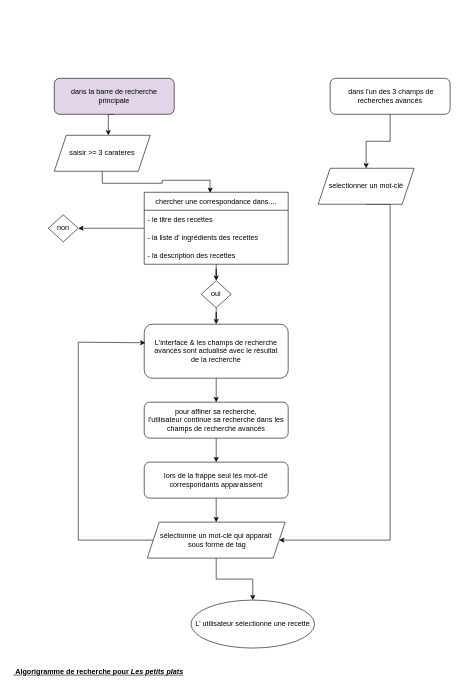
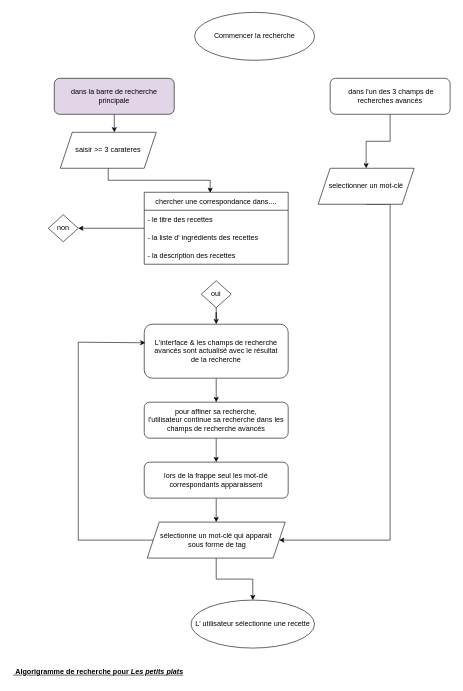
  <mxCell id="0" />
  <mxCell id="1" parent="0" />
  <mxCell id="2" style="edgeStyle=orthogonalEdgeStyle;rounded=0;orthogonalLoop=1;jettySize=auto;html=1;exitX=0.5;exitY=1;exitDx=0;exitDy=0;entryX=0.5;entryY=0;entryDx=0;entryDy=0;" edge="1" parent="1" source="3" target="10"><mxGeometry relative="1" as="geometry" /></mxCell>
  <mxCell id="3" value="&amp;nbsp;dans l'un des 3 champs de recherches avancés" style="rounded=1;whiteSpace=wrap;html=1;" vertex="1" parent="1"><mxGeometry x="550" y="130" width="200" height="60" as="geometry" /></mxCell>
  <mxCell id="4" style="edgeStyle=orthogonalEdgeStyle;rounded=0;orthogonalLoop=1;jettySize=auto;html=1;exitX=0.5;exitY=1;exitDx=0;exitDy=0;entryX=0.563;entryY=0;entryDx=0;entryDy=0;entryPerimeter=0;" edge="1" parent="1" source="5" target="8"><mxGeometry relative="1" as="geometry" /></mxCell>
  <mxCell id="5" value="dans la barre de recherche principale" style="rounded=1;whiteSpace=wrap;html=1;shadow=0;strokeWidth=1;glass=0;fillColor=#e1d5e7;" vertex="1" parent="1"><mxGeometry x="90" y="130" width="200" height="60" as="geometry" /></mxCell>
+ <mxCell id="6" value="Commencer la recherche" style="ellipse;whiteSpace=wrap;html=1;" vertex="1" parent="1"><mxGeometry x="324" y="20" width="200" height="80" as="geometry" /></mxCell>
  <mxCell id="7" style="edgeStyle=orthogonalEdgeStyle;rounded=0;orthogonalLoop=1;jettySize=auto;html=1;exitX=0.5;exitY=1;exitDx=0;exitDy=0;entryX=0.458;entryY=0.008;entryDx=0;entryDy=0;entryPerimeter=0;" edge="1" parent="1" source="8" target="13"><mxGeometry relative="1" as="geometry" /></mxCell>
- <mxCell id="8" value="saisir &amp;gt;= 3 carateres" style="shape=parallelogram;perimeter=parallelogramPerimeter;whiteSpace=wrap;html=1;fixedSize=1;" vertex="1" parent="1"><mxGeometry x="90" y="225" width="160" height="60" as="geometry" /></mxCell>
+ <mxCell id="8" value="saisir &amp;gt;= 3 carateres" style="shape=parallelogram;perimeter=parallelogramPerimeter;whiteSpace=wrap;html=1;fixedSize=1;" vertex="1" parent="1"><mxGeometry x="100" y="220" width="160" height="60" as="geometry" /></mxCell>
  <mxCell id="9" style="edgeStyle=orthogonalEdgeStyle;rounded=0;orthogonalLoop=1;jettySize=auto;html=1;exitX=0.5;exitY=1;exitDx=0;exitDy=0;entryX=1;entryY=0.5;entryDx=0;entryDy=0;" edge="1" parent="1" source="10" target="29"><mxGeometry relative="1" as="geometry"><mxPoint x="650" y="900" as="targetPoint" /><Array as="points"><mxPoint x="650" y="900" /></Array></mxGeometry></mxCell>
  <mxCell id="10" value="selectionner un mot-clé" style="shape=parallelogram;perimeter=parallelogramPerimeter;whiteSpace=wrap;html=1;fixedSize=1;" vertex="1" parent="1"><mxGeometry x="530" y="280" width="160" height="60" as="geometry" /></mxCell>
  <mxCell id="11" value="" style="edgeStyle=orthogonalEdgeStyle;rounded=0;orthogonalLoop=1;jettySize=auto;html=1;" edge="1" parent="1" source="13" target="18"><mxGeometry relative="1" as="geometry" /></mxCell>
- <mxCell id="12" value="" style="edgeStyle=orthogonalEdgeStyle;rounded=0;orthogonalLoop=1;jettySize=auto;html=1;" edge="1" parent="1" source="13" target="20"><mxGeometry relative="1" as="geometry" /></mxCell>
  <mxCell id="13" value="chercher une correspondance dans...." style="swimlane;fontStyle=0;childLayout=stackLayout;horizontal=1;startSize=30;horizontalStack=0;resizeParent=1;resizeParentMax=0;resizeLast=0;collapsible=1;marginBottom=0;" vertex="1" parent="1"><mxGeometry x="240" y="320" width="240" height="120" as="geometry" /></mxCell>
  <mxCell id="14" value="- le titre des recettes" style="text;strokeColor=none;fillColor=none;align=left;verticalAlign=middle;spacingLeft=4;spacingRight=4;overflow=hidden;points=[[0,0.5],[1,0.5]];portConstraint=eastwest;rotatable=0;" vertex="1" parent="13"><mxGeometry y="30" width="240" height="30" as="geometry" /></mxCell>
  <mxCell id="15" value="- la liste d' ingrédients des recettes" style="text;strokeColor=none;fillColor=none;align=left;verticalAlign=middle;spacingLeft=4;spacingRight=4;overflow=hidden;points=[[0,0.5],[1,0.5]];portConstraint=eastwest;rotatable=0;" vertex="1" parent="13"><mxGeometry y="60" width="240" height="30" as="geometry" /></mxCell>
  <mxCell id="16" value="- la description des recettes" style="text;strokeColor=none;fillColor=none;align=left;verticalAlign=middle;spacingLeft=4;spacingRight=4;overflow=hidden;points=[[0,0.5],[1,0.5]];portConstraint=eastwest;rotatable=0;" vertex="1" parent="13"><mxGeometry y="90" width="240" height="30" as="geometry" /></mxCell>
  <mxCell id="17" style="edgeStyle=orthogonalEdgeStyle;rounded=0;orthogonalLoop=1;jettySize=auto;html=1;exitX=1;exitY=0.5;exitDx=0;exitDy=0;" edge="1" parent="13" source="15" target="15"><mxGeometry relative="1" as="geometry" /></mxCell>
  <mxCell id="18" value="non" style="rhombus;whiteSpace=wrap;html=1;" vertex="1" parent="1"><mxGeometry x="80" y="357.5" width="50" height="45" as="geometry" /></mxCell>
  <mxCell id="19" value="" style="edgeStyle=orthogonalEdgeStyle;rounded=0;orthogonalLoop=1;jettySize=auto;html=1;" edge="1" parent="1" source="20" target="22"><mxGeometry relative="1" as="geometry" /></mxCell>
  <mxCell id="20" value="oui" style="rhombus;whiteSpace=wrap;html=1;" vertex="1" parent="1"><mxGeometry x="335" y="467.5" width="50" height="45" as="geometry" /></mxCell>
  <mxCell id="21" value="" style="edgeStyle=orthogonalEdgeStyle;rounded=0;orthogonalLoop=1;jettySize=auto;html=1;" edge="1" parent="1" source="22" target="24"><mxGeometry relative="1" as="geometry" /></mxCell>
  <mxCell id="22" value="L'interface &amp;amp; les champs de recherche avancés sont actualisé avec le résultat &lt;br&gt;de la recherche" style="rounded=1;whiteSpace=wrap;html=1;" vertex="1" parent="1"><mxGeometry x="240" y="540" width="240" height="90" as="geometry" /></mxCell>
  <mxCell id="23" value="" style="edgeStyle=orthogonalEdgeStyle;rounded=0;orthogonalLoop=1;jettySize=auto;html=1;" edge="1" parent="1" source="24" target="26"><mxGeometry relative="1" as="geometry" /></mxCell>
  <mxCell id="24" value="pour affiner sa recherche, &lt;br&gt;l'utilisateur continue sa recherche dans les champs de recherche avancés" style="rounded=1;whiteSpace=wrap;html=1;" vertex="1" parent="1"><mxGeometry x="240" y="670" width="240" height="60" as="geometry" /></mxCell>
  <mxCell id="25" value="" style="edgeStyle=orthogonalEdgeStyle;rounded=0;orthogonalLoop=1;jettySize=auto;html=1;" edge="1" parent="1" source="26" target="29"><mxGeometry relative="1" as="geometry" /></mxCell>
  <mxCell id="26" value="lors de la frappe seul les mot-clé correspondants apparaissent" style="rounded=1;whiteSpace=wrap;html=1;" vertex="1" parent="1"><mxGeometry x="240" y="770" width="240" height="60" as="geometry" /></mxCell>
  <mxCell id="27" style="edgeStyle=orthogonalEdgeStyle;rounded=0;orthogonalLoop=1;jettySize=auto;html=1;entryX=0.008;entryY=0.344;entryDx=0;entryDy=0;entryPerimeter=0;" edge="1" parent="1" source="29" target="22"><mxGeometry relative="1" as="geometry"><mxPoint x="110" y="570" as="targetPoint" /><Array as="points"><mxPoint x="130" y="900" /><mxPoint x="130" y="570" /></Array></mxGeometry></mxCell>
  <mxCell id="28" style="edgeStyle=orthogonalEdgeStyle;rounded=0;orthogonalLoop=1;jettySize=auto;html=1;exitX=0.5;exitY=1;exitDx=0;exitDy=0;entryX=0.5;entryY=0;entryDx=0;entryDy=0;" edge="1" parent="1" source="29" target="30"><mxGeometry relative="1" as="geometry" /></mxCell>
  <mxCell id="29" value="sélectionne un mot-clé qui apparait&lt;br&gt;&amp;nbsp;sous forme de tag" style="shape=parallelogram;perimeter=parallelogramPerimeter;whiteSpace=wrap;html=1;fixedSize=1;" vertex="1" parent="1"><mxGeometry x="245" y="870" width="230" height="60" as="geometry" /></mxCell>
  <mxCell id="30" value="L' utilisateur sélectionne une recette" style="ellipse;whiteSpace=wrap;html=1;" vertex="1" parent="1"><mxGeometry x="318" y="1000" width="206" height="80" as="geometry" /></mxCell>
  <mxCell id="31" value="&amp;nbsp;Algorigramme de recherche pour &lt;i&gt;Les petits plats&lt;/i&gt;" style="text;html=1;align=left;verticalAlign=middle;resizable=0;points=[];autosize=1;strokeColor=none;fillColor=none;fontStyle=5" vertex="1" parent="1"><mxGeometry x="20" y="1110" width="300" height="20" as="geometry" /></mxCell>
